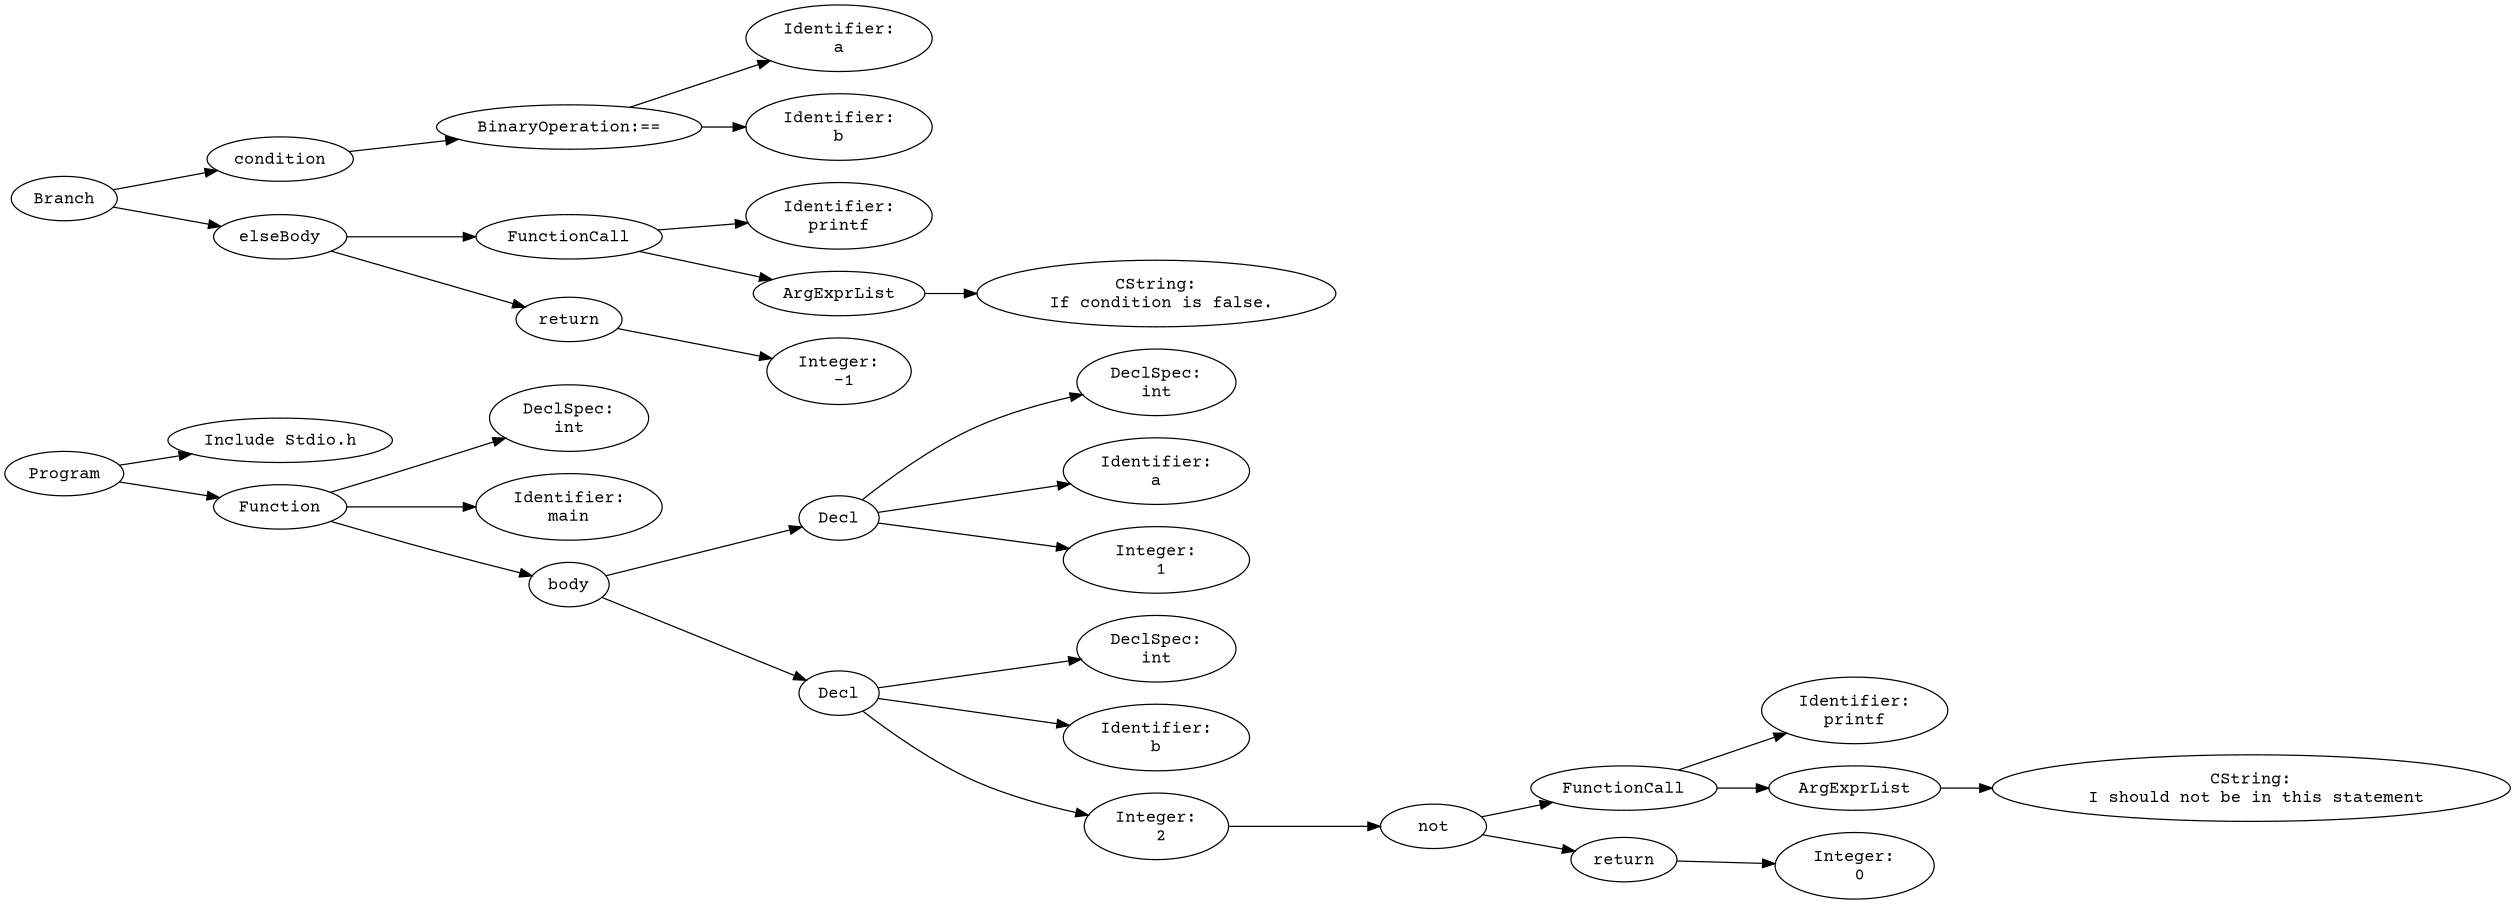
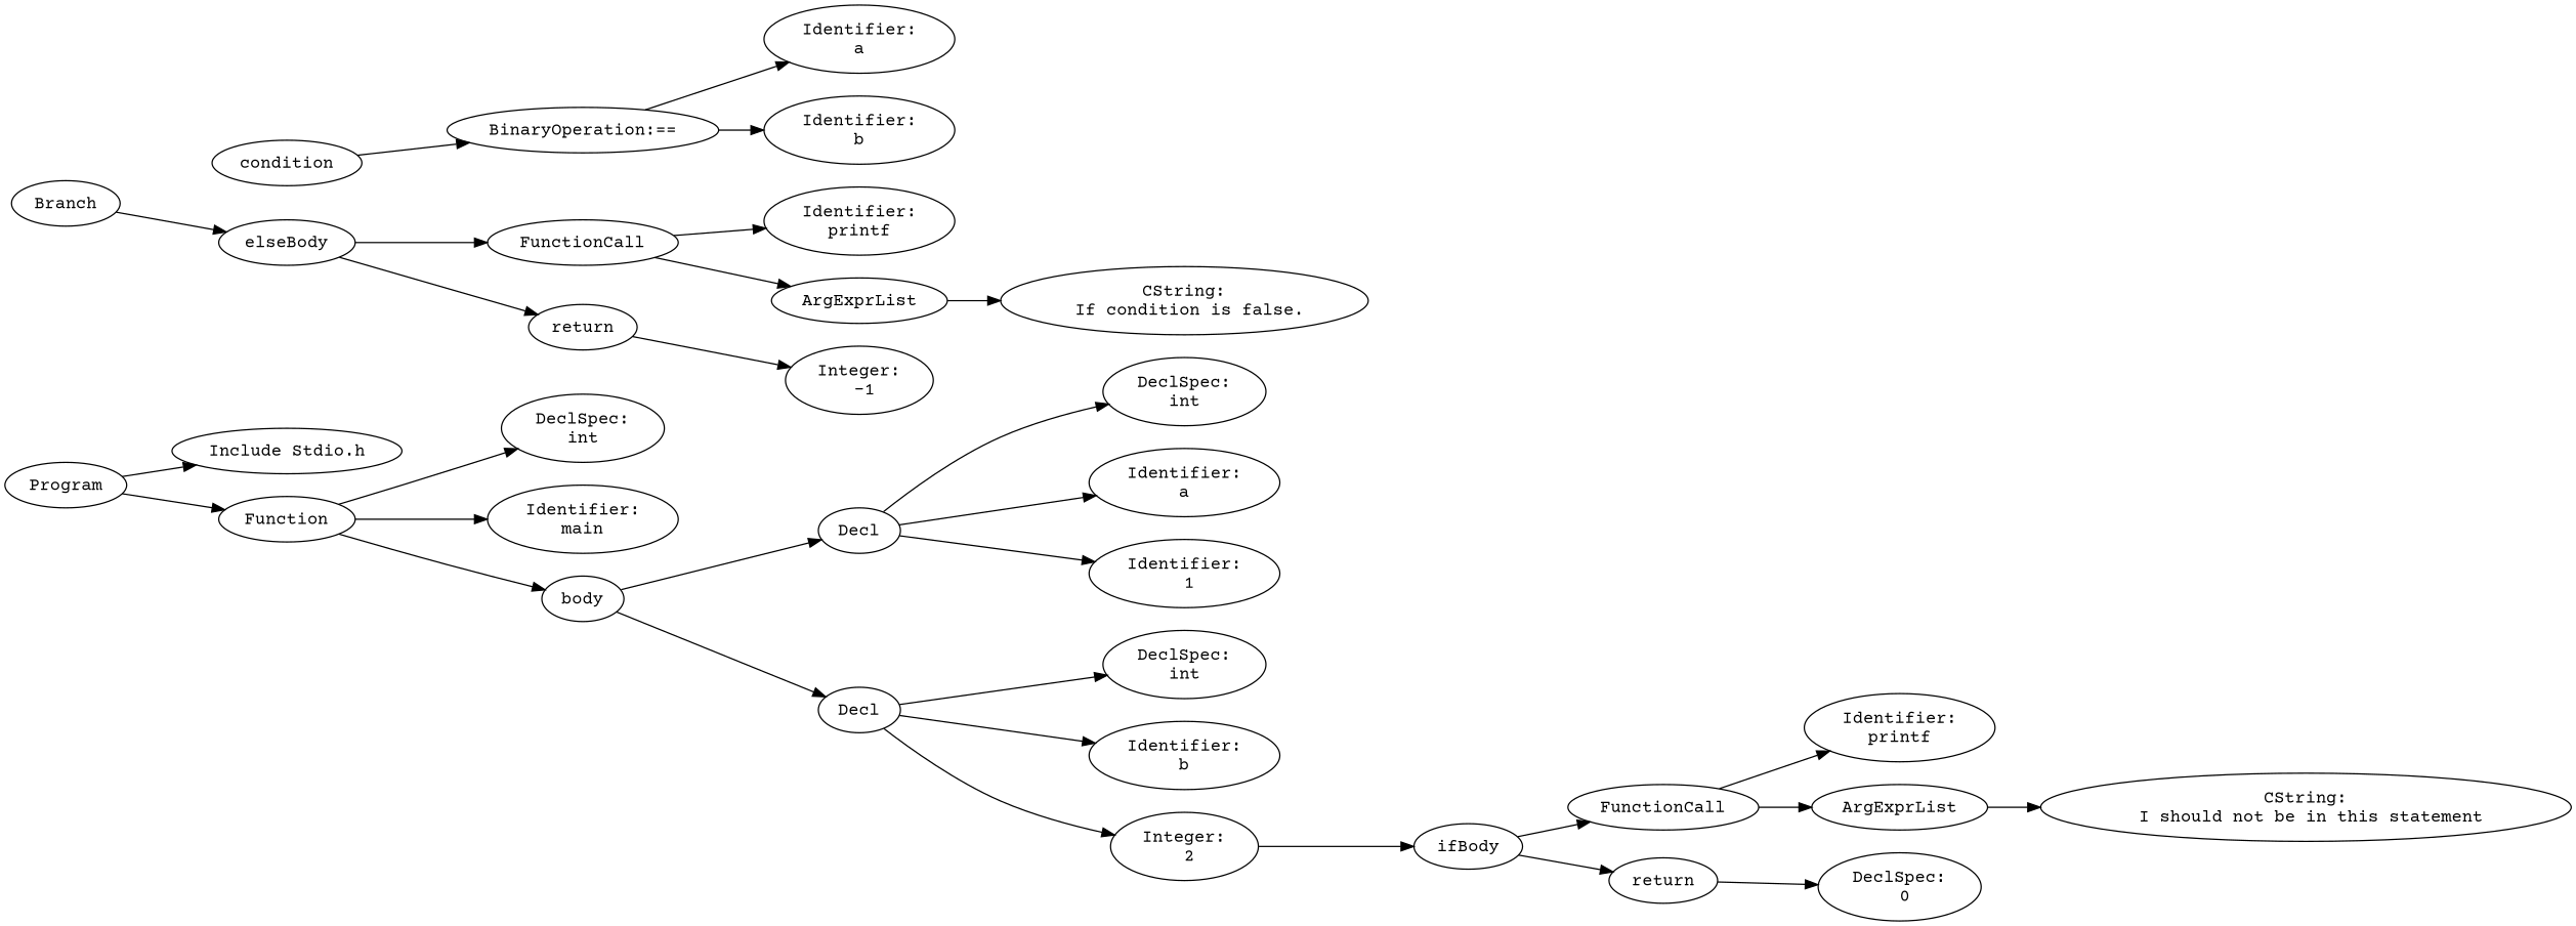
  digraph {
    fontname="Courier Prime"
    rankdir=LR
    node [fontname="Courier Prime"]
    edge [fontname="Courier Prime"]
    n1 [label=Program]
    n2 [label="Include Stdio.h"]
    n3 [label=Function]
    n4 [label="DeclSpec:\nint"]
    n5 [label="Identifier:\nmain"]
    n6 [label=body]
    n7 [label=Decl]
    n8 [label=Decl]
    n9 [label="DeclSpec:\nint"]
    n10 [label="Identifier:\na"]
-   n11 [label="Integer:\n 1"]
+   n11 [label="Identifier:\n 1"]
    n12 [label="DeclSpec:\nint"]
    n13 [label="Identifier:\nb"]
    n14 [label="Integer:\n 2"]
    n15 [label=Branch]
    n16 [label=condition]
    n17 [label=elseBody]
-   n18 [label=not]
+   n18 [label=ifBody]
    n19 [label="BinaryOperation:=="]
    n20 [label=FunctionCall]
    n21 [label=return]
    n22 [label=FunctionCall]
    n23 [label=return]
    n24 [label="Identifier:\na"]
    n25 [label="Identifier:\nb"]
    n26 [label="Identifier:\nprintf"]
    n27 [label=ArgExprList]
-   n28 [label="Integer:\n 0"]
+   n28 [label="DeclSpec:\n 0"]
    n29 [label="CString:\n I should not be in this statement\n"]
    n30 [label="Identifier:\nprintf"]
    n31 [label=ArgExprList]
    n32 [label="Integer:\n -1"]
    n33 [label="CString:\n If condition is false.\n"]
    n1 -> n2
    n1 -> n3
    n3 -> n4
    n3 -> n5
    n3 -> n6
    n6 -> n7
    n6 -> n8
    n7 -> n9
    n7 -> n10
    n7 -> n11
    n8 -> n12
    n8 -> n13
    n8 -> n14
    n14 -> n18
-   n15 -> n16
    n15 -> n17
    n16 -> n19
    n17 -> n22
    n17 -> n23
    n18 -> n20
    n18 -> n21
    n19 -> n24
    n19 -> n25
    n20 -> n26
    n20 -> n27
    n21 -> n28
    n22 -> n30
    n22 -> n31
    n23 -> n32
    n27 -> n29
    n31 -> n33
  }
